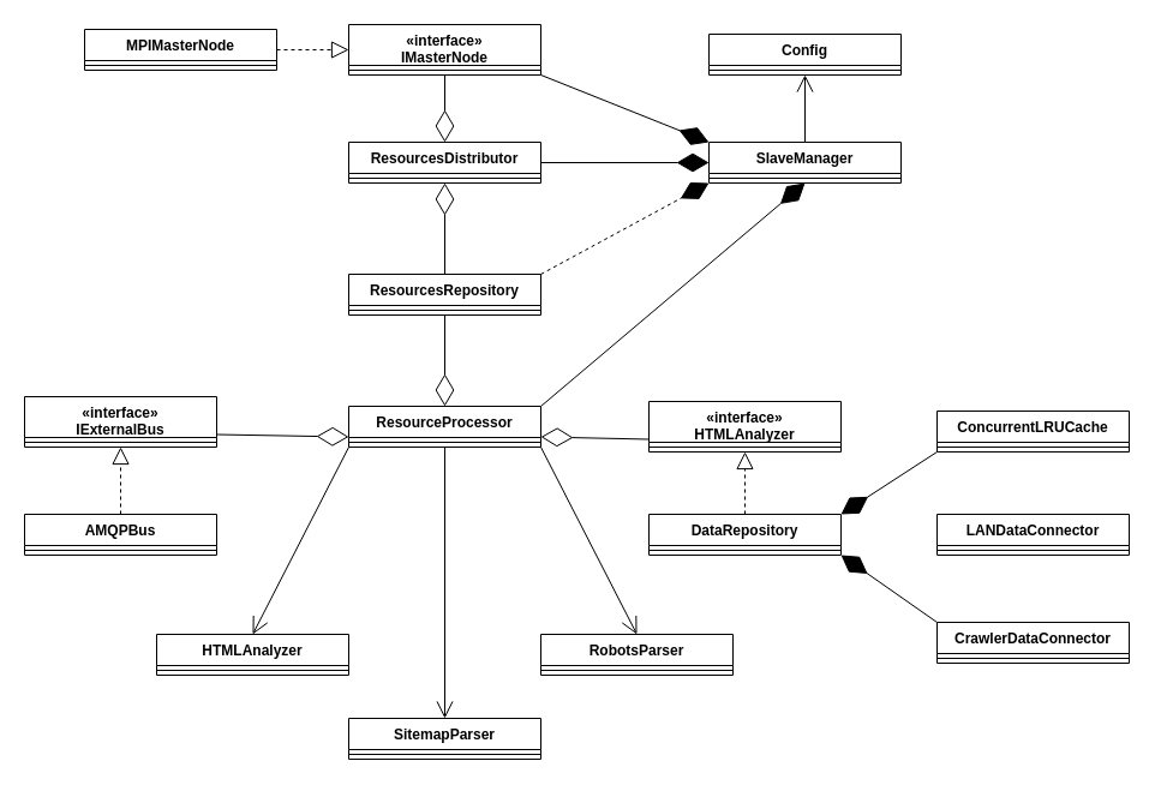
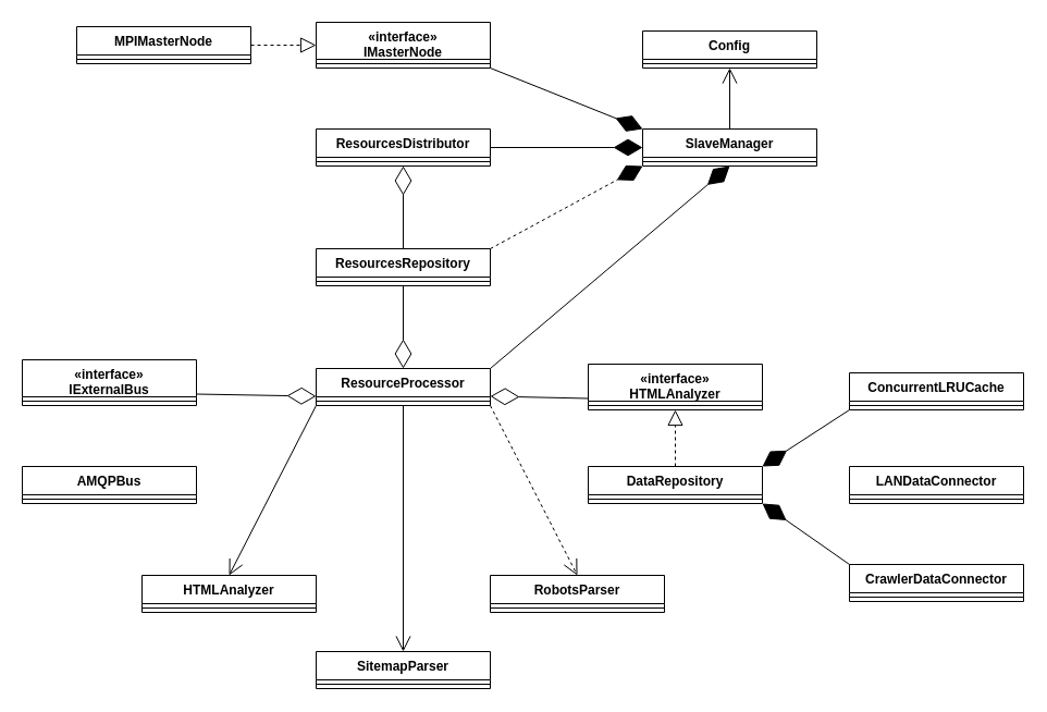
  <mxCell id="0" />
  <mxCell id="1" parent="0" />
  <mxCell id="2" value="ResourcesRepository" style="swimlane;fontStyle=1;align=center;verticalAlign=top;childLayout=stackLayout;horizontal=1;startSize=26;horizontalStack=0;resizeParent=1;resizeParentMax=0;resizeLast=0;collapsible=1;marginBottom=0;whiteSpace=wrap;html=1;" vertex="1" parent="1"><mxGeometry x="290" y="228" width="160" height="34" as="geometry" /></mxCell>
  <mxCell id="3" value="" style="line;strokeWidth=1;fillColor=none;align=left;verticalAlign=middle;spacingTop=-1;spacingLeft=3;spacingRight=3;rotatable=0;labelPosition=right;points=[];portConstraint=eastwest;strokeColor=inherit;" vertex="1" parent="2"><mxGeometry y="26" width="160" height="8" as="geometry" /></mxCell>
  <mxCell id="4" value="ResourceProcessor" style="swimlane;fontStyle=1;align=center;verticalAlign=top;childLayout=stackLayout;horizontal=1;startSize=26;horizontalStack=0;resizeParent=1;resizeParentMax=0;resizeLast=0;collapsible=1;marginBottom=0;whiteSpace=wrap;html=1;" vertex="1" parent="1"><mxGeometry x="290" y="338" width="160" height="34" as="geometry" /></mxCell>
  <mxCell id="5" value="" style="line;strokeWidth=1;fillColor=none;align=left;verticalAlign=middle;spacingTop=-1;spacingLeft=3;spacingRight=3;rotatable=0;labelPosition=right;points=[];portConstraint=eastwest;strokeColor=inherit;" vertex="1" parent="4"><mxGeometry y="26" width="160" height="8" as="geometry" /></mxCell>
  <mxCell id="6" value="" style="endArrow=diamondThin;endFill=0;endSize=24;html=1;rounded=0;exitX=0.5;exitY=1;exitDx=0;exitDy=0;entryX=0.5;entryY=0;entryDx=0;entryDy=0;" edge="1" parent="1" source="2" target="4"><mxGeometry width="160" relative="1" as="geometry"><mxPoint x="500" y="378" as="sourcePoint" /><mxPoint x="660" y="378" as="targetPoint" /></mxGeometry></mxCell>
  <mxCell id="7" value="«interface»&lt;br&gt;IExternalBus" style="swimlane;fontStyle=1;align=center;verticalAlign=top;childLayout=stackLayout;horizontal=1;startSize=34;horizontalStack=0;resizeParent=1;resizeParentMax=0;resizeLast=0;collapsible=1;marginBottom=0;whiteSpace=wrap;html=1;" vertex="1" parent="1"><mxGeometry x="20" y="330" width="160" height="42" as="geometry" /></mxCell>
  <mxCell id="8" value="" style="line;strokeWidth=1;fillColor=none;align=left;verticalAlign=middle;spacingTop=-1;spacingLeft=3;spacingRight=3;rotatable=0;labelPosition=right;points=[];portConstraint=eastwest;strokeColor=inherit;" vertex="1" parent="7"><mxGeometry y="34" width="160" height="8" as="geometry" /></mxCell>
  <mxCell id="9" value="«interface»&lt;br&gt;IMasterNode" style="swimlane;fontStyle=1;align=center;verticalAlign=top;childLayout=stackLayout;horizontal=1;startSize=34;horizontalStack=0;resizeParent=1;resizeParentMax=0;resizeLast=0;collapsible=1;marginBottom=0;whiteSpace=wrap;html=1;" vertex="1" parent="1"><mxGeometry x="290" y="20" width="160" height="42" as="geometry" /></mxCell>
  <mxCell id="10" value="" style="line;strokeWidth=1;fillColor=none;align=left;verticalAlign=middle;spacingTop=-1;spacingLeft=3;spacingRight=3;rotatable=0;labelPosition=right;points=[];portConstraint=eastwest;strokeColor=inherit;" vertex="1" parent="9"><mxGeometry y="34" width="160" height="8" as="geometry" /></mxCell>
  <mxCell id="11" value="«interface»&lt;br&gt;HTMLAnalyzer" style="swimlane;fontStyle=1;align=center;verticalAlign=top;childLayout=stackLayout;horizontal=1;startSize=34;horizontalStack=0;resizeParent=1;resizeParentMax=0;resizeLast=0;collapsible=1;marginBottom=0;whiteSpace=wrap;html=1;" vertex="1" parent="1"><mxGeometry x="540" y="334" width="160" height="42" as="geometry" /></mxCell>
  <mxCell id="12" value="" style="line;strokeWidth=1;fillColor=none;align=left;verticalAlign=middle;spacingTop=-1;spacingLeft=3;spacingRight=3;rotatable=0;labelPosition=right;points=[];portConstraint=eastwest;strokeColor=inherit;" vertex="1" parent="11"><mxGeometry y="34" width="160" height="8" as="geometry" /></mxCell>
  <mxCell id="13" value="AMQPBus" style="swimlane;fontStyle=1;align=center;verticalAlign=top;childLayout=stackLayout;horizontal=1;startSize=26;horizontalStack=0;resizeParent=1;resizeParentMax=0;resizeLast=0;collapsible=1;marginBottom=0;whiteSpace=wrap;html=1;" vertex="1" parent="1"><mxGeometry x="20" y="428" width="160" height="34" as="geometry" /></mxCell>
  <mxCell id="14" value="" style="line;strokeWidth=1;fillColor=none;align=left;verticalAlign=middle;spacingTop=-1;spacingLeft=3;spacingRight=3;rotatable=0;labelPosition=right;points=[];portConstraint=eastwest;strokeColor=inherit;" vertex="1" parent="13"><mxGeometry y="26" width="160" height="8" as="geometry" /></mxCell>
  <mxCell id="15" value="MPIMasterNode" style="swimlane;fontStyle=1;align=center;verticalAlign=top;childLayout=stackLayout;horizontal=1;startSize=26;horizontalStack=0;resizeParent=1;resizeParentMax=0;resizeLast=0;collapsible=1;marginBottom=0;whiteSpace=wrap;html=1;" vertex="1" parent="1"><mxGeometry x="70" y="24" width="160" height="34" as="geometry" /></mxCell>
  <mxCell id="16" value="" style="line;strokeWidth=1;fillColor=none;align=left;verticalAlign=middle;spacingTop=-1;spacingLeft=3;spacingRight=3;rotatable=0;labelPosition=right;points=[];portConstraint=eastwest;strokeColor=inherit;" vertex="1" parent="15"><mxGeometry y="26" width="160" height="8" as="geometry" /></mxCell>
  <mxCell id="17" value="DataRepository" style="swimlane;fontStyle=1;align=center;verticalAlign=top;childLayout=stackLayout;horizontal=1;startSize=26;horizontalStack=0;resizeParent=1;resizeParentMax=0;resizeLast=0;collapsible=1;marginBottom=0;whiteSpace=wrap;html=1;" vertex="1" parent="1"><mxGeometry x="540" y="428" width="160" height="34" as="geometry" /></mxCell>
  <mxCell id="18" value="" style="line;strokeWidth=1;fillColor=none;align=left;verticalAlign=middle;spacingTop=-1;spacingLeft=3;spacingRight=3;rotatable=0;labelPosition=right;points=[];portConstraint=eastwest;strokeColor=inherit;" vertex="1" parent="17"><mxGeometry y="26" width="160" height="8" as="geometry" /></mxCell>
- <mxCell id="19" value="" style="endArrow=block;dashed=1;endFill=0;endSize=12;html=1;rounded=0;exitX=0.5;exitY=0;exitDx=0;exitDy=0;entryX=0.5;entryY=1;entryDx=0;entryDy=0;" edge="1" parent="1" source="13" target="7"><mxGeometry width="160" relative="1" as="geometry"><mxPoint x="120" y="468" as="sourcePoint" /><mxPoint x="170" y="108" as="targetPoint" /></mxGeometry></mxCell>
  <mxCell id="20" value="" style="endArrow=block;dashed=1;endFill=0;endSize=12;html=1;rounded=0;exitX=1;exitY=0.5;exitDx=0;exitDy=0;entryX=0;entryY=0.5;entryDx=0;entryDy=0;" edge="1" parent="1" source="15" target="9"><mxGeometry width="160" relative="1" as="geometry"><mxPoint x="-90" y="228" as="sourcePoint" /><mxPoint x="-90" y="170" as="targetPoint" /></mxGeometry></mxCell>
  <mxCell id="21" value="" style="endArrow=block;dashed=1;endFill=0;endSize=12;html=1;rounded=0;exitX=0.5;exitY=0;exitDx=0;exitDy=0;entryX=0.5;entryY=1;entryDx=0;entryDy=0;" edge="1" parent="1" source="17" target="11"><mxGeometry width="160" relative="1" as="geometry"><mxPoint x="180" y="168" as="sourcePoint" /><mxPoint x="180" y="110" as="targetPoint" /></mxGeometry></mxCell>
  <mxCell id="22" value="" style="endArrow=diamondThin;endFill=0;endSize=24;html=1;rounded=0;exitX=1;exitY=0.75;exitDx=0;exitDy=0;entryX=0;entryY=0.75;entryDx=0;entryDy=0;" edge="1" parent="1" source="7" target="4"><mxGeometry width="160" relative="1" as="geometry"><mxPoint x="190" y="358" as="sourcePoint" /><mxPoint x="600" y="458" as="targetPoint" /></mxGeometry></mxCell>
  <mxCell id="23" value="" style="endArrow=diamondThin;endFill=0;endSize=24;html=1;rounded=0;entryX=1;entryY=0.75;entryDx=0;entryDy=0;exitX=0;exitY=0.75;exitDx=0;exitDy=0;" edge="1" parent="1" source="11" target="4"><mxGeometry width="160" relative="1" as="geometry"><mxPoint x="480" y="498" as="sourcePoint" /><mxPoint x="640" y="498" as="targetPoint" /></mxGeometry></mxCell>
  <mxCell id="24" value="ResourcesDistributor" style="swimlane;fontStyle=1;align=center;verticalAlign=top;childLayout=stackLayout;horizontal=1;startSize=26;horizontalStack=0;resizeParent=1;resizeParentMax=0;resizeLast=0;collapsible=1;marginBottom=0;whiteSpace=wrap;html=1;" vertex="1" parent="1"><mxGeometry x="290" y="118" width="160" height="34" as="geometry" /></mxCell>
  <mxCell id="25" value="" style="line;strokeWidth=1;fillColor=none;align=left;verticalAlign=middle;spacingTop=-1;spacingLeft=3;spacingRight=3;rotatable=0;labelPosition=right;points=[];portConstraint=eastwest;strokeColor=inherit;" vertex="1" parent="24"><mxGeometry y="26" width="160" height="8" as="geometry" /></mxCell>
  <mxCell id="26" value="" style="endArrow=diamondThin;endFill=0;endSize=24;html=1;rounded=0;entryX=0.5;entryY=1;entryDx=0;entryDy=0;exitX=0.5;exitY=0;exitDx=0;exitDy=0;" edge="1" parent="1" source="2" target="24"><mxGeometry width="160" relative="1" as="geometry"><mxPoint x="410" y="478" as="sourcePoint" /><mxPoint x="570" y="478" as="targetPoint" /></mxGeometry></mxCell>
- <mxCell id="27" value="" style="endArrow=diamondThin;endFill=0;endSize=24;html=1;rounded=0;exitX=0.5;exitY=1;exitDx=0;exitDy=0;entryX=0.5;entryY=0;entryDx=0;entryDy=0;" edge="1" parent="1" source="9" target="24"><mxGeometry width="160" relative="1" as="geometry"><mxPoint x="270" y="498" as="sourcePoint" /><mxPoint x="430" y="498" as="targetPoint" /></mxGeometry></mxCell>
  <mxCell id="28" value="HTMLAnalyzer" style="swimlane;fontStyle=1;align=center;verticalAlign=top;childLayout=stackLayout;horizontal=1;startSize=26;horizontalStack=0;resizeParent=1;resizeParentMax=0;resizeLast=0;collapsible=1;marginBottom=0;whiteSpace=wrap;html=1;" vertex="1" parent="1"><mxGeometry x="130" y="528" width="160" height="34" as="geometry" /></mxCell>
  <mxCell id="29" value="" style="line;strokeWidth=1;fillColor=none;align=left;verticalAlign=middle;spacingTop=-1;spacingLeft=3;spacingRight=3;rotatable=0;labelPosition=right;points=[];portConstraint=eastwest;strokeColor=inherit;" vertex="1" parent="28"><mxGeometry y="26" width="160" height="8" as="geometry" /></mxCell>
  <mxCell id="30" value="RobotsParser" style="swimlane;fontStyle=1;align=center;verticalAlign=top;childLayout=stackLayout;horizontal=1;startSize=26;horizontalStack=0;resizeParent=1;resizeParentMax=0;resizeLast=0;collapsible=1;marginBottom=0;whiteSpace=wrap;html=1;" vertex="1" parent="1"><mxGeometry x="450" y="528" width="160" height="34" as="geometry" /></mxCell>
  <mxCell id="31" value="" style="line;strokeWidth=1;fillColor=none;align=left;verticalAlign=middle;spacingTop=-1;spacingLeft=3;spacingRight=3;rotatable=0;labelPosition=right;points=[];portConstraint=eastwest;strokeColor=inherit;" vertex="1" parent="30"><mxGeometry y="26" width="160" height="8" as="geometry" /></mxCell>
  <mxCell id="32" value="SitemapParser" style="swimlane;fontStyle=1;align=center;verticalAlign=top;childLayout=stackLayout;horizontal=1;startSize=26;horizontalStack=0;resizeParent=1;resizeParentMax=0;resizeLast=0;collapsible=1;marginBottom=0;whiteSpace=wrap;html=1;" vertex="1" parent="1"><mxGeometry x="290" y="598" width="160" height="34" as="geometry" /></mxCell>
  <mxCell id="33" value="" style="line;strokeWidth=1;fillColor=none;align=left;verticalAlign=middle;spacingTop=-1;spacingLeft=3;spacingRight=3;rotatable=0;labelPosition=right;points=[];portConstraint=eastwest;strokeColor=inherit;" vertex="1" parent="32"><mxGeometry y="26" width="160" height="8" as="geometry" /></mxCell>
  <mxCell id="34" value="" style="endArrow=open;endFill=1;endSize=12;html=1;rounded=0;exitX=0.5;exitY=1;exitDx=0;exitDy=0;entryX=0.5;entryY=0;entryDx=0;entryDy=0;" edge="1" parent="1" source="4" target="32"><mxGeometry width="160" relative="1" as="geometry"><mxPoint x="240" y="738" as="sourcePoint" /><mxPoint x="400" y="738" as="targetPoint" /></mxGeometry></mxCell>
  <mxCell id="35" value="" style="endArrow=open;endFill=1;endSize=12;html=1;rounded=0;exitX=0;exitY=1;exitDx=0;exitDy=0;entryX=0.5;entryY=0;entryDx=0;entryDy=0;" edge="1" parent="1" source="4" target="28"><mxGeometry width="160" relative="1" as="geometry"><mxPoint x="140" y="828" as="sourcePoint" /><mxPoint x="300" y="828" as="targetPoint" /></mxGeometry></mxCell>
- <mxCell id="36" value="" style="endArrow=open;endFill=1;endSize=12;html=1;rounded=0;exitX=1;exitY=1;exitDx=0;exitDy=0;entryX=0.5;entryY=0;entryDx=0;entryDy=0;" edge="1" parent="1" source="4" target="30"><mxGeometry width="160" relative="1" as="geometry"><mxPoint x="340" y="758" as="sourcePoint" /><mxPoint x="500" y="758" as="targetPoint" /></mxGeometry></mxCell>
+ <mxCell id="36" value="" style="endArrow=open;endFill=1;endSize=12;html=1;rounded=0;exitX=1;exitY=1;exitDx=0;exitDy=0;entryX=0.5;entryY=0;entryDx=0;entryDy=0;dashed=1;" edge="1" parent="1" source="4" target="30"><mxGeometry width="160" relative="1" as="geometry"><mxPoint x="340" y="758" as="sourcePoint" /><mxPoint x="500" y="758" as="targetPoint" /></mxGeometry></mxCell>
  <mxCell id="37" value="LANDataConnector" style="swimlane;fontStyle=1;align=center;verticalAlign=top;childLayout=stackLayout;horizontal=1;startSize=26;horizontalStack=0;resizeParent=1;resizeParentMax=0;resizeLast=0;collapsible=1;marginBottom=0;whiteSpace=wrap;html=1;" vertex="1" parent="1"><mxGeometry x="780" y="428" width="160" height="34" as="geometry" /></mxCell>
  <mxCell id="38" value="" style="line;strokeWidth=1;fillColor=none;align=left;verticalAlign=middle;spacingTop=-1;spacingLeft=3;spacingRight=3;rotatable=0;labelPosition=right;points=[];portConstraint=eastwest;strokeColor=inherit;" vertex="1" parent="37"><mxGeometry y="26" width="160" height="8" as="geometry" /></mxCell>
  <mxCell id="39" value="CrawlerDataConnector" style="swimlane;fontStyle=1;align=center;verticalAlign=top;childLayout=stackLayout;horizontal=1;startSize=26;horizontalStack=0;resizeParent=1;resizeParentMax=0;resizeLast=0;collapsible=1;marginBottom=0;whiteSpace=wrap;html=1;" vertex="1" parent="1"><mxGeometry x="780" y="518" width="160" height="34" as="geometry" /></mxCell>
  <mxCell id="40" value="" style="line;strokeWidth=1;fillColor=none;align=left;verticalAlign=middle;spacingTop=-1;spacingLeft=3;spacingRight=3;rotatable=0;labelPosition=right;points=[];portConstraint=eastwest;strokeColor=inherit;" vertex="1" parent="39"><mxGeometry y="26" width="160" height="8" as="geometry" /></mxCell>
  <mxCell id="41" value="ConcurrentLRUCache" style="swimlane;fontStyle=1;align=center;verticalAlign=top;childLayout=stackLayout;horizontal=1;startSize=26;horizontalStack=0;resizeParent=1;resizeParentMax=0;resizeLast=0;collapsible=1;marginBottom=0;whiteSpace=wrap;html=1;" vertex="1" parent="1"><mxGeometry x="780" y="342" width="160" height="34" as="geometry" /></mxCell>
  <mxCell id="42" value="" style="line;strokeWidth=1;fillColor=none;align=left;verticalAlign=middle;spacingTop=-1;spacingLeft=3;spacingRight=3;rotatable=0;labelPosition=right;points=[];portConstraint=eastwest;strokeColor=inherit;" vertex="1" parent="41"><mxGeometry y="26" width="160" height="8" as="geometry" /></mxCell>
  <mxCell id="43" value="" style="endArrow=diamondThin;endFill=1;endSize=24;html=1;rounded=0;entryX=1;entryY=1;entryDx=0;entryDy=0;exitX=0;exitY=0;exitDx=0;exitDy=0;" edge="1" parent="1" source="39" target="17"><mxGeometry width="160" relative="1" as="geometry"><mxPoint x="790" y="688" as="sourcePoint" /><mxPoint x="950" y="688" as="targetPoint" /></mxGeometry></mxCell>
  <mxCell id="44" value="" style="endArrow=diamondThin;endFill=1;endSize=24;html=1;rounded=0;entryX=1;entryY=0;entryDx=0;entryDy=0;exitX=0;exitY=1;exitDx=0;exitDy=0;" edge="1" parent="1" source="41" target="17"><mxGeometry width="160" relative="1" as="geometry"><mxPoint x="530" y="628" as="sourcePoint" /><mxPoint x="690" y="628" as="targetPoint" /></mxGeometry></mxCell>
  <mxCell id="45" value="Config" style="swimlane;fontStyle=1;align=center;verticalAlign=top;childLayout=stackLayout;horizontal=1;startSize=26;horizontalStack=0;resizeParent=1;resizeParentMax=0;resizeLast=0;collapsible=1;marginBottom=0;whiteSpace=wrap;html=1;" vertex="1" parent="1"><mxGeometry x="590" y="28" width="160" height="34" as="geometry" /></mxCell>
  <mxCell id="46" value="" style="line;strokeWidth=1;fillColor=none;align=left;verticalAlign=middle;spacingTop=-1;spacingLeft=3;spacingRight=3;rotatable=0;labelPosition=right;points=[];portConstraint=eastwest;strokeColor=inherit;" vertex="1" parent="45"><mxGeometry y="26" width="160" height="8" as="geometry" /></mxCell>
  <mxCell id="47" value="SlaveManager" style="swimlane;fontStyle=1;align=center;verticalAlign=top;childLayout=stackLayout;horizontal=1;startSize=26;horizontalStack=0;resizeParent=1;resizeParentMax=0;resizeLast=0;collapsible=1;marginBottom=0;whiteSpace=wrap;html=1;" vertex="1" parent="1"><mxGeometry x="590" y="118" width="160" height="34" as="geometry" /></mxCell>
  <mxCell id="48" value="" style="line;strokeWidth=1;fillColor=none;align=left;verticalAlign=middle;spacingTop=-1;spacingLeft=3;spacingRight=3;rotatable=0;labelPosition=right;points=[];portConstraint=eastwest;strokeColor=inherit;" vertex="1" parent="47"><mxGeometry y="26" width="160" height="8" as="geometry" /></mxCell>
  <mxCell id="49" value="" style="endArrow=open;endFill=1;endSize=12;html=1;rounded=0;entryX=0.5;entryY=1;entryDx=0;entryDy=0;exitX=0.5;exitY=0;exitDx=0;exitDy=0;" edge="1" parent="1" source="47" target="45"><mxGeometry width="160" relative="1" as="geometry"><mxPoint x="620" y="248" as="sourcePoint" /><mxPoint x="780" y="248" as="targetPoint" /></mxGeometry></mxCell>
  <mxCell id="50" value="" style="endArrow=diamondThin;endFill=1;endSize=24;html=1;rounded=0;entryX=0;entryY=0.5;entryDx=0;entryDy=0;exitX=1;exitY=0.5;exitDx=0;exitDy=0;" edge="1" parent="1" source="24" target="47"><mxGeometry width="160" relative="1" as="geometry"><mxPoint x="570" y="258" as="sourcePoint" /><mxPoint x="730" y="258" as="targetPoint" /></mxGeometry></mxCell>
  <mxCell id="51" value="" style="endArrow=diamondThin;endFill=1;endSize=24;html=1;rounded=0;entryX=0;entryY=1;entryDx=0;entryDy=0;exitX=1;exitY=0;exitDx=0;exitDy=0;dashed=1;" edge="1" parent="1" source="2" target="47"><mxGeometry width="160" relative="1" as="geometry"><mxPoint x="330" y="678" as="sourcePoint" /><mxPoint x="490" y="678" as="targetPoint" /></mxGeometry></mxCell>
  <mxCell id="52" value="" style="endArrow=diamondThin;endFill=1;endSize=24;html=1;rounded=0;entryX=0.5;entryY=1;entryDx=0;entryDy=0;exitX=1;exitY=0;exitDx=0;exitDy=0;" edge="1" parent="1" source="4" target="47"><mxGeometry width="160" relative="1" as="geometry"><mxPoint x="520" y="658" as="sourcePoint" /><mxPoint x="680" y="658" as="targetPoint" /></mxGeometry></mxCell>
  <mxCell id="53" value="" style="endArrow=diamondThin;endFill=1;endSize=24;html=1;rounded=0;entryX=0;entryY=0;entryDx=0;entryDy=0;exitX=1;exitY=1;exitDx=0;exitDy=0;" edge="1" parent="1" source="9" target="47"><mxGeometry width="160" relative="1" as="geometry"><mxPoint x="460" y="145" as="sourcePoint" /><mxPoint x="600" y="145" as="targetPoint" /></mxGeometry></mxCell>
